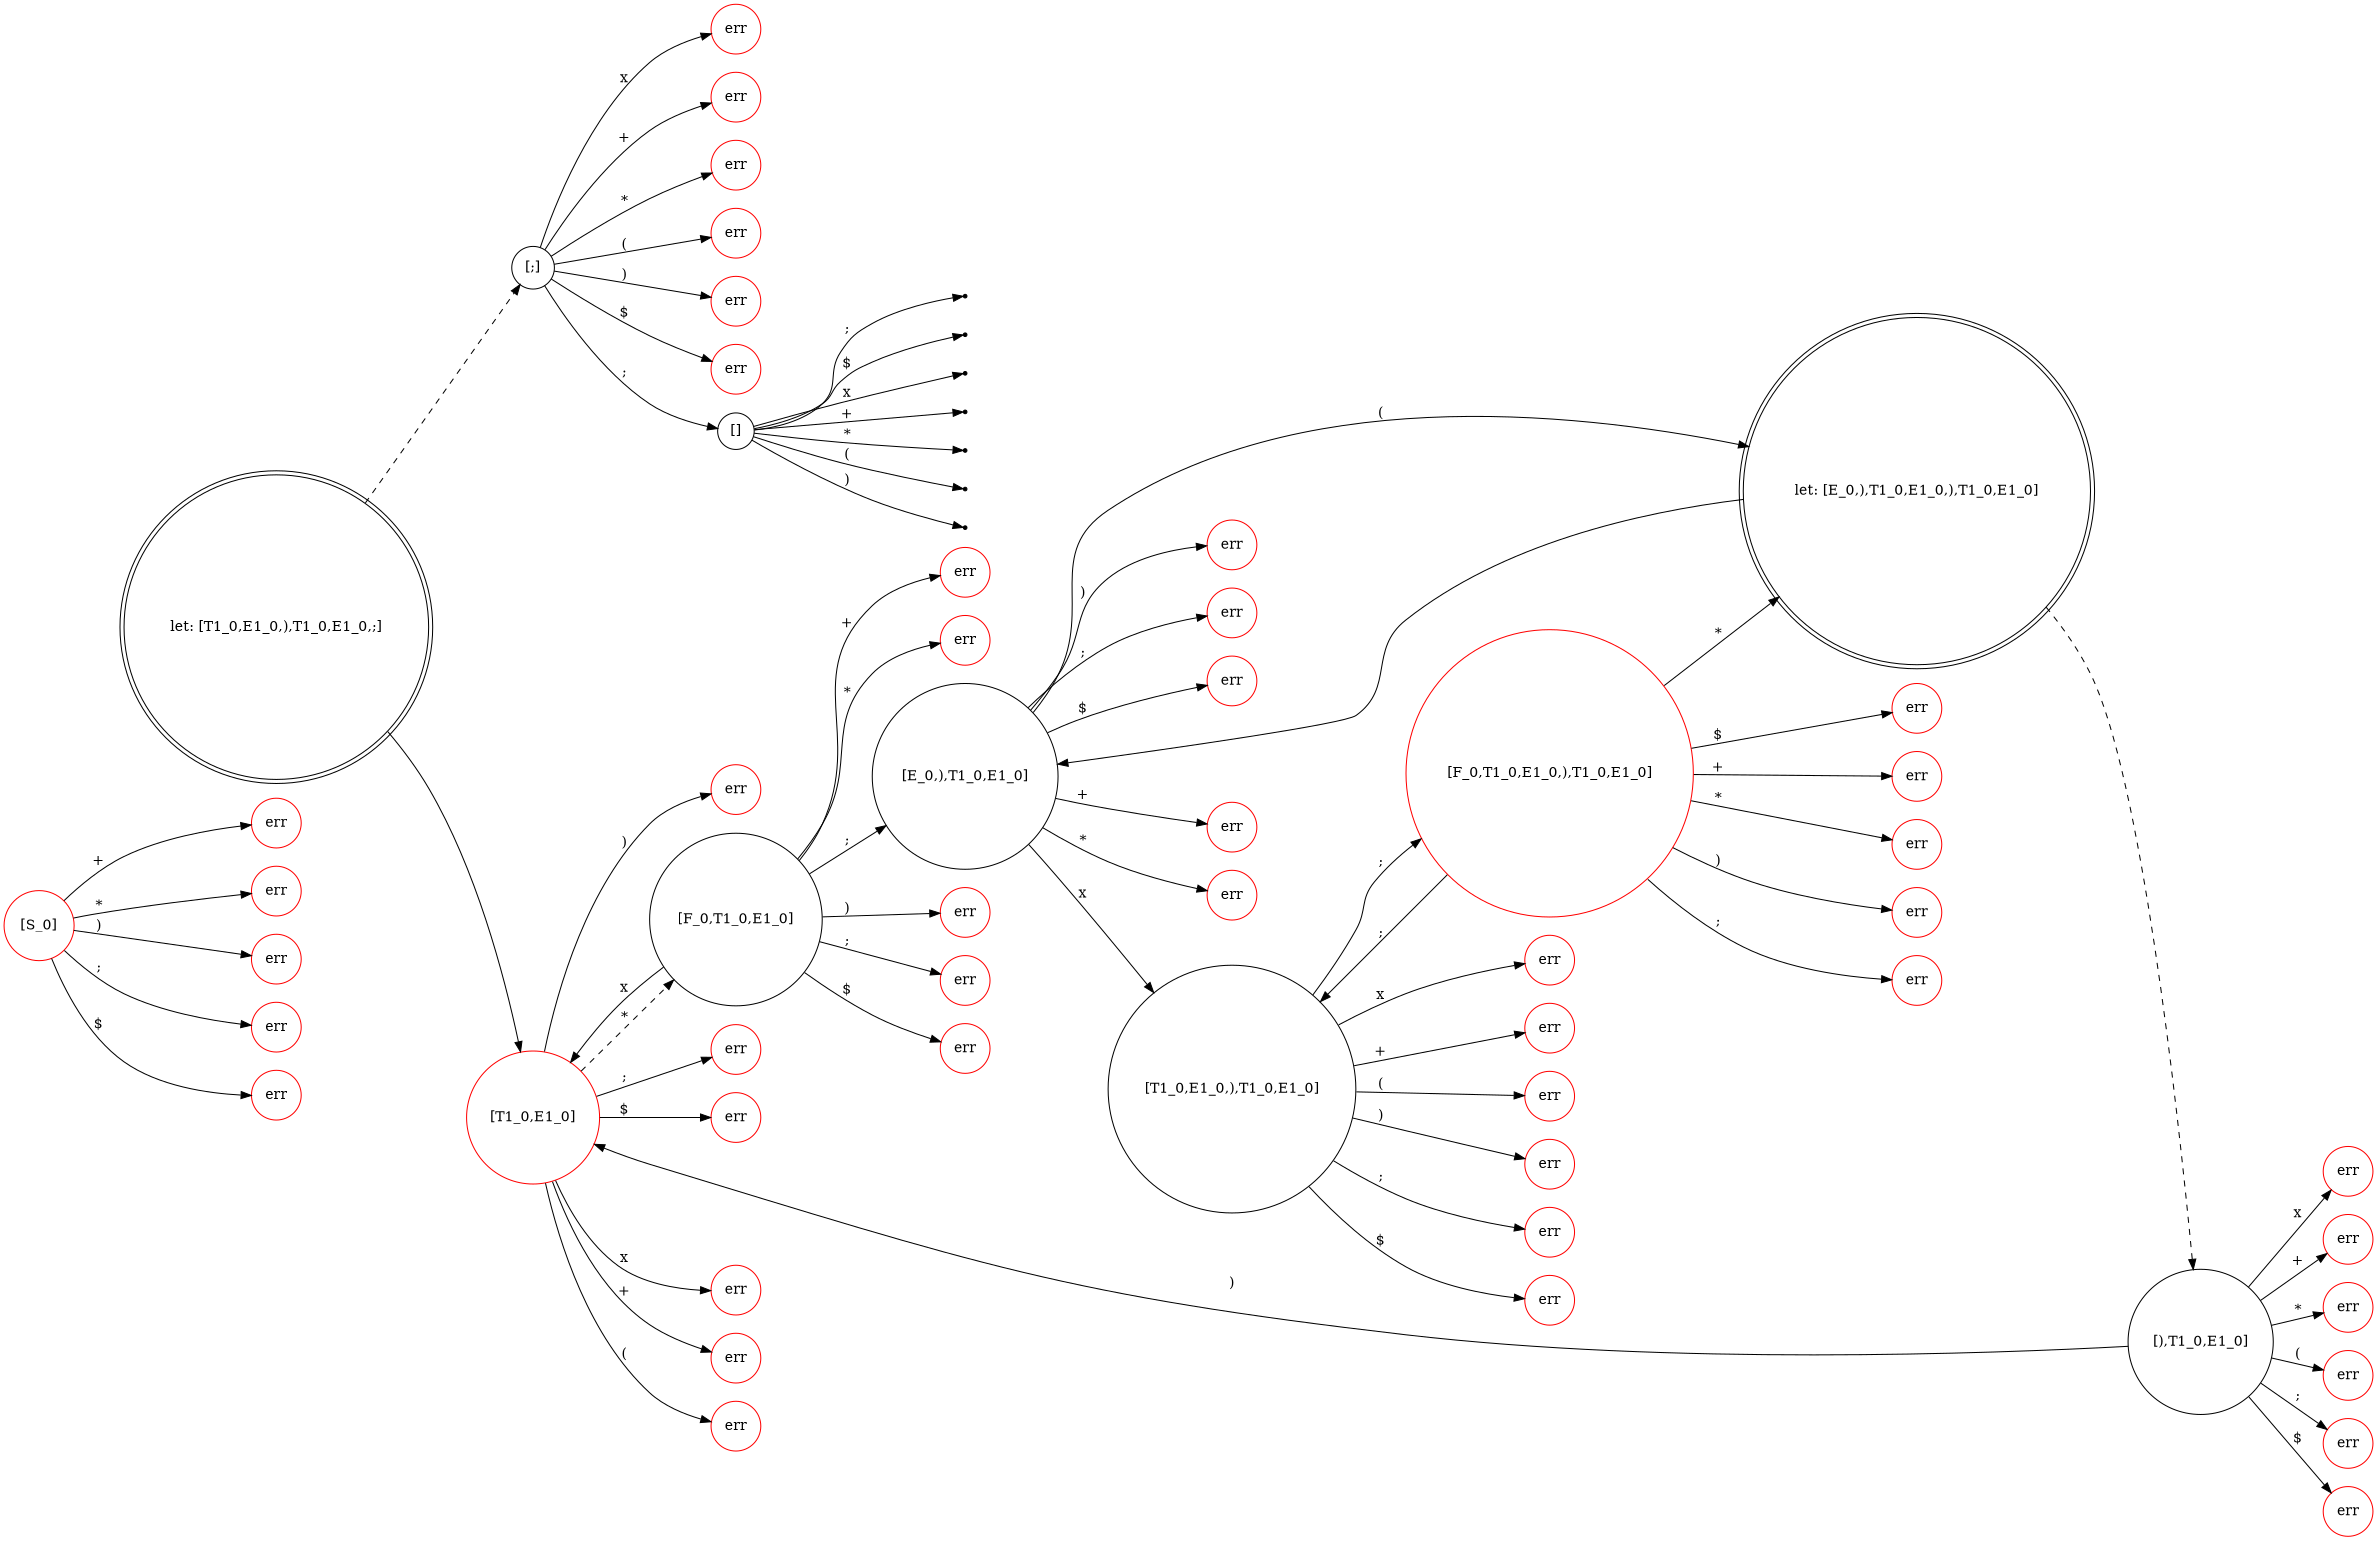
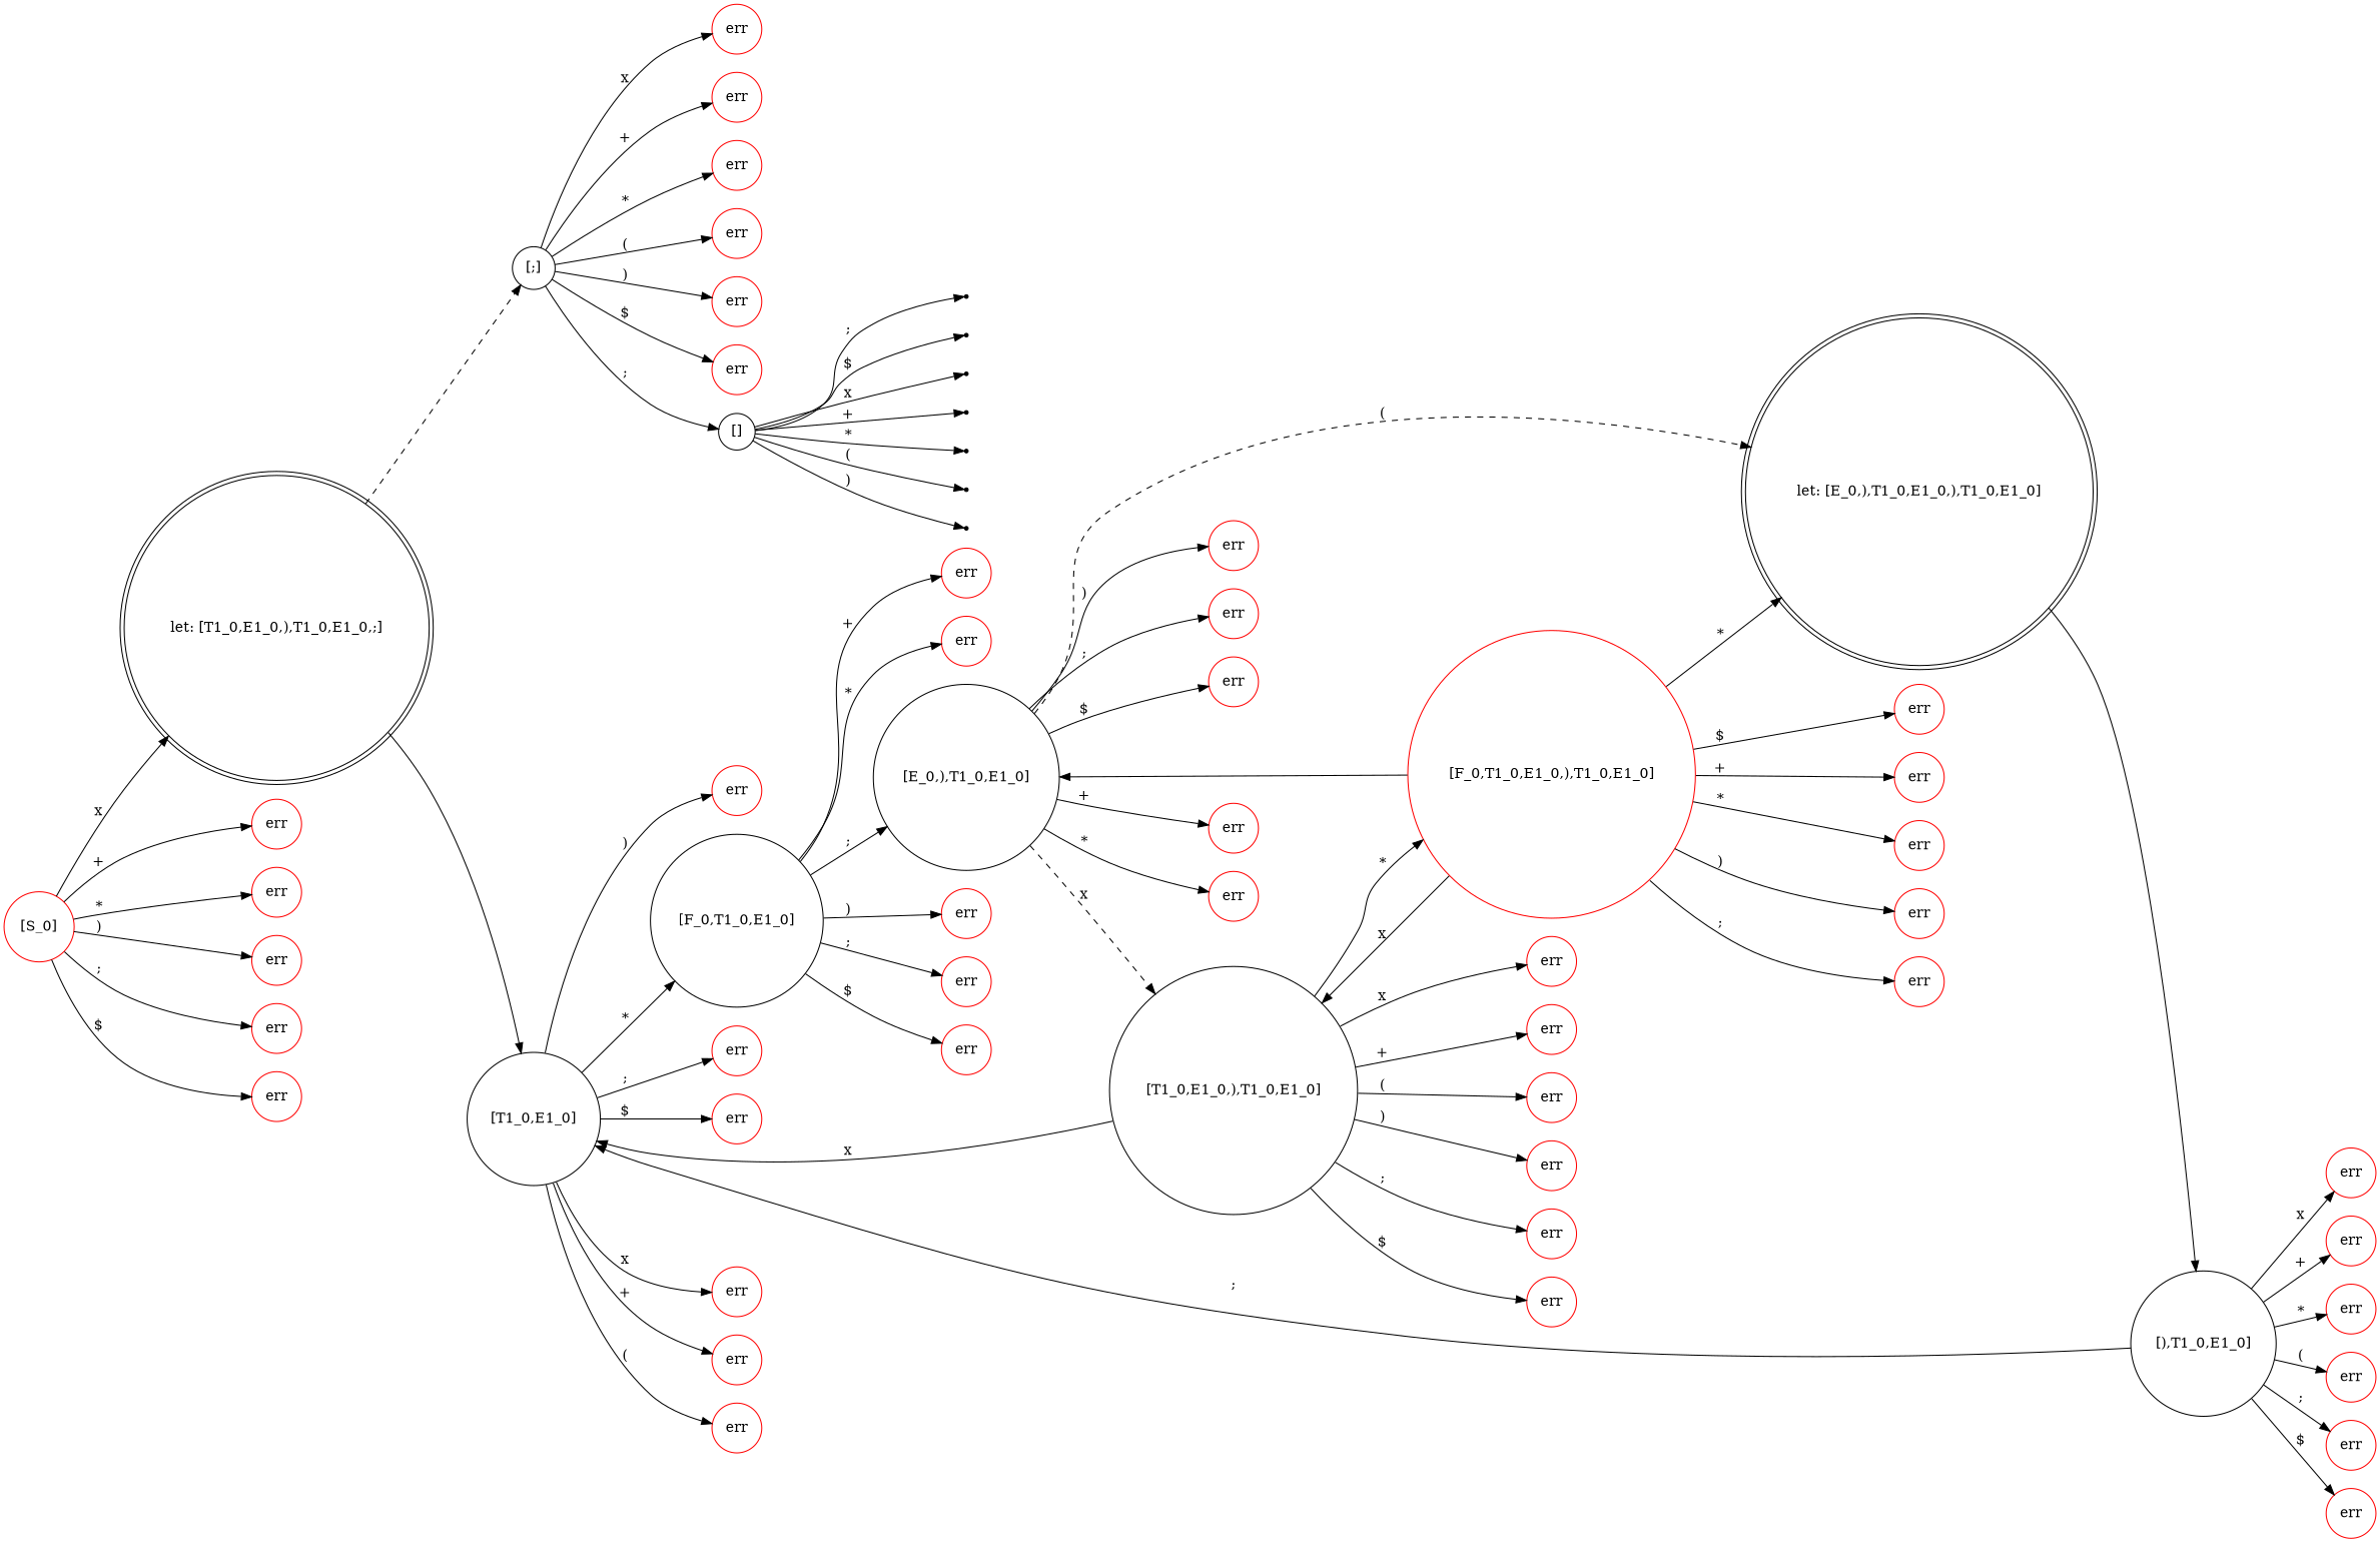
  digraph {
    rankdir=LR
    node [color=red shape=circle]
    n1 [label="[S_0]"]
    n2 [color=black label="let: [T1_0,E1_0,),T1_0,E1_0,;]" shape=doublecircle]
    n3 [label=err]
    n4 [label=err]
    n5 [label=err]
    n6 [label=err]
    n7 [label=err]
    n8 [color=black label="[;]"]
-   n9 [label="[T1_0,E1_0]"]
+   n9 [color=black label="[T1_0,E1_0]"]
    n10 [color=black label="[E_0,),T1_0,E1_0]"]
    n11 [color=black label="[T1_0,E1_0,),T1_0,E1_0]"]
    n12 [color=black label="let: [E_0,),T1_0,E1_0,),T1_0,E1_0]" shape=doublecircle]
    n13 [label=err]
    n14 [label=err]
    n15 [label=err]
    n16 [label=err]
    n17 [label=err]
    n18 [label="[F_0,T1_0,E1_0,),T1_0,E1_0]"]
    n19 [label=err]
    n20 [label=err]
    n21 [label=err]
    n22 [label=err]
    n23 [label=err]
    n24 [label=err]
    n25 [color=black label="[),T1_0,E1_0]"]
    n26 [color=black label="[]"]
    n27 [label=err]
    n28 [label=err]
    n29 [label=err]
    n30 [label=err]
    n31 [label=err]
    n32 [label=err]
    62 [color=black shape=point]
    63 [color=black shape=point]
    64 [color=black shape=point]
    65 [color=black shape=point]
    66 [color=black shape=point]
    67 [color=black shape=point]
    68 [color=black shape=point]
    n40 [label=err]
    n41 [label=err]
    n42 [label=err]
    n43 [label=err]
    n44 [label=err]
    n45 [label=err]
    n46 [label=err]
    n47 [label=err]
    n48 [label=err]
    n49 [label=err]
    n50 [label=err]
    n51 [color=black label="[F_0,T1_0,E1_0]"]
    n52 [label=err]
    n53 [label=err]
    n54 [label=err]
    n55 [label=err]
    n56 [label=err]
    n57 [label=err]
    n58 [label=err]
    n59 [label=err]
    n60 [label=err]
    n61 [label=err]
    n62 [label=err]
+   n1 -> n2 [label=x]
    n1 -> n3 [label="+"]
    n1 -> n4 [label="*"]
    n1 -> n5 [label=")"]
    n1 -> n6 [label=";"]
    n1 -> n7 [label="$"]
    n2 -> n8 [style=dashed]
    n2 -> n9
    n8 -> n26 [label=";"]
    n8 -> n27 [label=x]
    n8 -> n28 [label="+"]
    n8 -> n29 [label="*"]
    n8 -> n30 [label="("]
    n8 -> n31 [label=")"]
    n8 -> n32 [label="$"]
-   n9 -> n51 [label="*" style=dashed]
+   n9 -> n51 [label="*"]
    n9 -> n52 [label=x]
    n9 -> n53 [label="+"]
    n9 -> n54 [label="("]
    n9 -> n55 [label=")"]
    n9 -> n56 [label=";"]
    n9 -> n57 [label="$"]
-   n10 -> n11 [label=x]
-   n10 -> n12 [label="("]
+   n10 -> n11 [label=x style=dashed]
+   n10 -> n12 [label="(" style=dashed]
    n10 -> n13 [label="+"]
    n10 -> n14 [label="*"]
    n10 -> n15 [label=")"]
    n10 -> n16 [label=";"]
    n10 -> n17 [label="$"]
-   n11 -> n18 [label=";"]
+   n11 -> n18 [label="*"]
    n11 -> n19 [label=x]
    n11 -> n20 [label="+"]
    n11 -> n21 [label="("]
    n11 -> n22 [label=")"]
    n11 -> n23 [label=";"]
    n11 -> n24 [label="$"]
-   n12 -> n10
-   n12 -> n25 [style=dashed]
-   n18 -> n11 [label=";"]
+   n18 -> n10
+   n12 -> n25 [style=solid]
+   n18 -> n11 [label=x]
    n18 -> n12 [label="*"]
    n18 -> n40 [label="+"]
    n18 -> n41 [label="*"]
    n18 -> n42 [label=")"]
    n18 -> n43 [label=";"]
    n18 -> n44 [label="$"]
-   n25 -> n9 [label=")"]
+   n25 -> n9 [label=";"]
    n25 -> n45 [label=x]
    n25 -> n46 [label="+"]
    n25 -> n47 [label="*"]
    n25 -> n48 [label="("]
    n25 -> n49 [label=";"]
    n25 -> n50 [label="$"]
    n26 -> 62 [label=x]
    n26 -> 63 [label="+"]
    n26 -> 64 [label="*"]
    n26 -> 65 [label="("]
    n26 -> 66 [label=")"]
    n26 -> 67 [label=";"]
    n26 -> 68 [label="$"]
-   n51 -> n9 [label=x]
+   n11 -> n9 [label=x]
    n51 -> n10 [label=";"]
    n51 -> n58 [label="+"]
    n51 -> n59 [label="*"]
    n51 -> n60 [label=")"]
    n51 -> n61 [label=";"]
    n51 -> n62 [label="$"]
  }
